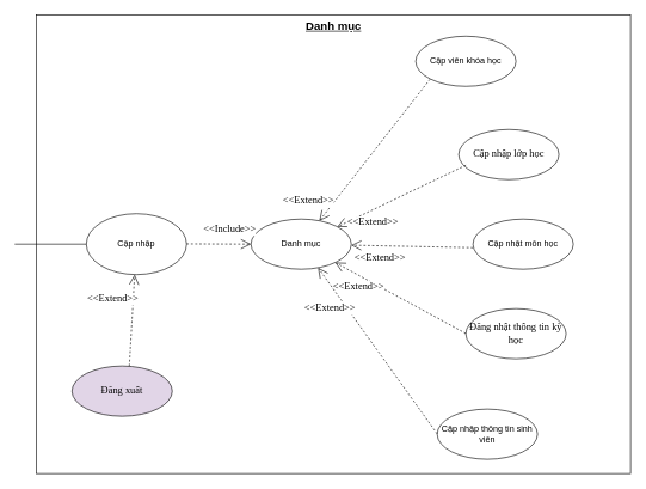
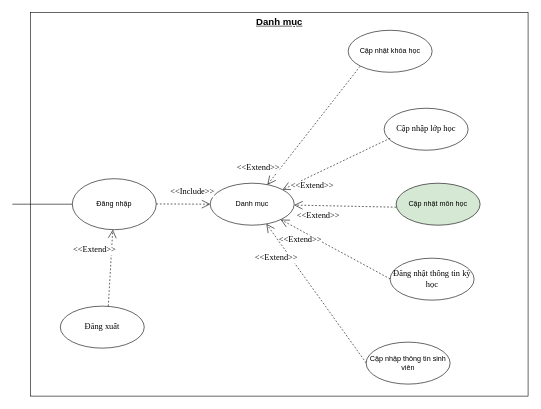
  <mxCell id="0" />
  <mxCell id="1" parent="0" />
  <mxCell id="2" value="Danh mục" style="html=1;labelBackgroundColor=none;fontColor=default;align=center;verticalAlign=top;fontStyle=5;fontSize=16;" parent="1" vertex="1"><mxGeometry x="50" y="20" width="830" height="640" as="geometry" /></mxCell>
- <mxCell id="3" value="Cập nhập" style="ellipse;whiteSpace=wrap;html=1;" parent="1" vertex="1"><mxGeometry x="120" y="297.5" width="140" height="85" as="geometry" /></mxCell>
+ <mxCell id="3" value="Đăng nhập" style="ellipse;whiteSpace=wrap;html=1;" parent="1" vertex="1"><mxGeometry x="120" y="297.5" width="140" height="85" as="geometry" /></mxCell>
  <mxCell id="4" value="Cập nhập thông tin sinh viên" style="ellipse;whiteSpace=wrap;html=1;labelBackgroundColor=none;fontSize=12;fontColor=default;" parent="1" vertex="1"><mxGeometry x="610" y="570" width="140" height="70" as="geometry" /></mxCell>
- <mxCell id="5" value="Cập viên khóa học" style="ellipse;whiteSpace=wrap;html=1;labelBackgroundColor=none;fontSize=12;fontColor=default;" parent="1" vertex="1"><mxGeometry x="580" y="50" width="140" height="70" as="geometry" /></mxCell>
+ <mxCell id="5" value="Cập nhật khóa học" style="ellipse;whiteSpace=wrap;html=1;labelBackgroundColor=none;fontSize=12;fontColor=default;" parent="1" vertex="1"><mxGeometry x="580" y="50" width="140" height="70" as="geometry" /></mxCell>
  <mxCell id="6" value="Danh mục" style="ellipse;whiteSpace=wrap;html=1;labelBackgroundColor=none;fontSize=12;fontColor=default;" parent="1" vertex="1"><mxGeometry x="350" y="305" width="140" height="70" as="geometry" /></mxCell>
- <mxCell id="7" value="Cập nhật môn học" style="ellipse;whiteSpace=wrap;html=1;labelBackgroundColor=none;fontSize=12;fontColor=default;" parent="1" vertex="1"><mxGeometry x="660" y="305" width="140" height="70" as="geometry" /></mxCell>
+ <mxCell id="7" value="Cập nhật môn học" style="ellipse;whiteSpace=wrap;html=1;labelBackgroundColor=none;fontSize=12;fontColor=default;fillColor=#d5e8d4;" parent="1" vertex="1"><mxGeometry x="660" y="305" width="140" height="70" as="geometry" /></mxCell>
  <mxCell id="8" value="" style="line;strokeWidth=1;fillColor=none;align=left;verticalAlign=middle;spacingTop=-1;spacingLeft=3;spacingRight=3;rotatable=0;labelPosition=right;points=[];portConstraint=eastwest;labelBackgroundColor=none;fontSize=12;fontColor=default;" parent="1" vertex="1"><mxGeometry x="20" y="335" width="100" height="10" as="geometry" /></mxCell>
- <mxCell id="9" value="Đăng xuất" style="ellipse;whiteSpace=wrap;html=1;labelBackgroundColor=none;fontFamily=Times New Roman;fontSize=14;fontColor=default;fillColor=#e1d5e7;" parent="1" vertex="1"><mxGeometry x="100" y="510" width="140" height="70" as="geometry" /></mxCell>
+ <mxCell id="9" value="Đăng xuất" style="ellipse;whiteSpace=wrap;html=1;labelBackgroundColor=none;fontFamily=Times New Roman;fontSize=14;fontColor=default;" parent="1" vertex="1"><mxGeometry x="100" y="510" width="140" height="70" as="geometry" /></mxCell>
  <mxCell id="10" value="&amp;lt;&amp;lt;Extend&amp;gt;&amp;gt;" style="endArrow=open;endSize=12;dashed=1;html=1;rounded=0;fontFamily=Times New Roman;fontSize=14;fontColor=default;" parent="1" target="3" edge="1"><mxGeometry x="0.436" y="28" width="160" relative="1" as="geometry"><mxPoint x="180" y="510" as="sourcePoint" /><mxPoint x="340" y="510" as="targetPoint" /><mxPoint as="offset" /></mxGeometry></mxCell>
  <mxCell id="11" value="Đăng nhật thông tin kỳ học" style="ellipse;whiteSpace=wrap;html=1;labelBackgroundColor=none;fontFamily=Times New Roman;fontSize=14;fontColor=default;" parent="1" vertex="1"><mxGeometry x="650" y="430" width="140" height="70" as="geometry" /></mxCell>
  <mxCell id="12" value="Cập nhập lớp học" style="ellipse;whiteSpace=wrap;html=1;labelBackgroundColor=none;fontFamily=Times New Roman;fontSize=14;fontColor=default;" parent="1" vertex="1"><mxGeometry x="640" y="180" width="140" height="70" as="geometry" /></mxCell>
  <mxCell id="13" value="&amp;lt;&amp;lt;Include&amp;gt;&amp;gt;" style="endArrow=open;endSize=12;dashed=1;html=1;rounded=0;fontFamily=Times New Roman;fontSize=14;fontColor=default;" parent="1" target="6" edge="1"><mxGeometry x="0.331" y="20" width="160" relative="1" as="geometry"><mxPoint x="260" y="339.58" as="sourcePoint" /><mxPoint x="370" y="339.58" as="targetPoint" /><mxPoint as="offset" /></mxGeometry></mxCell>
  <mxCell id="14" value="&amp;lt;&amp;lt;Extend&amp;gt;&amp;gt;" style="endArrow=open;endSize=12;dashed=1;html=1;rounded=0;fontFamily=Times New Roman;fontSize=14;fontColor=default;" parent="1" target="6" edge="1"><mxGeometry x="0.904" y="-29" width="160" relative="1" as="geometry"><mxPoint x="600" y="110" as="sourcePoint" /><mxPoint x="760" y="110" as="targetPoint" /><mxPoint as="offset" /></mxGeometry></mxCell>
  <mxCell id="15" value="&amp;lt;&amp;lt;Extend&amp;gt;&amp;gt;" style="endArrow=open;endSize=12;dashed=1;html=1;rounded=0;fontFamily=Times New Roman;fontSize=14;fontColor=default;" parent="1" target="6" edge="1"><mxGeometry x="0.526" y="16" width="160" relative="1" as="geometry"><mxPoint x="650" y="230" as="sourcePoint" /><mxPoint x="810" y="230" as="targetPoint" /><mxPoint as="offset" /></mxGeometry></mxCell>
  <mxCell id="16" value="&amp;lt;&amp;lt;Extend&amp;gt;&amp;gt;" style="endArrow=open;endSize=12;dashed=1;html=1;rounded=0;fontFamily=Times New Roman;fontSize=14;fontColor=default;" parent="1" target="6" edge="1"><mxGeometry x="0.524" y="18" width="160" relative="1" as="geometry"><mxPoint x="660" y="345" as="sourcePoint" /><mxPoint x="820" y="345" as="targetPoint" /><mxPoint as="offset" /></mxGeometry></mxCell>
  <mxCell id="17" value="&amp;lt;&amp;lt;Extend&amp;gt;&amp;gt;" style="endArrow=open;endSize=12;dashed=1;html=1;rounded=0;fontFamily=Times New Roman;fontSize=14;fontColor=default;" parent="1" target="6" edge="1"><mxGeometry x="0.568" y="15" width="160" relative="1" as="geometry"><mxPoint x="650" y="464.58" as="sourcePoint" /><mxPoint x="810" y="464.58" as="targetPoint" /><mxPoint as="offset" /></mxGeometry></mxCell>
  <mxCell id="18" value="&amp;lt;&amp;lt;Extend&amp;gt;&amp;gt;" style="endArrow=open;endSize=12;dashed=1;html=1;rounded=0;fontFamily=Times New Roman;fontSize=14;fontColor=default;" parent="1" target="6" edge="1"><mxGeometry x="0.608" y="20" width="160" relative="1" as="geometry"><mxPoint x="610" y="604.58" as="sourcePoint" /><mxPoint x="770" y="604.58" as="targetPoint" /><mxPoint as="offset" /></mxGeometry></mxCell>
